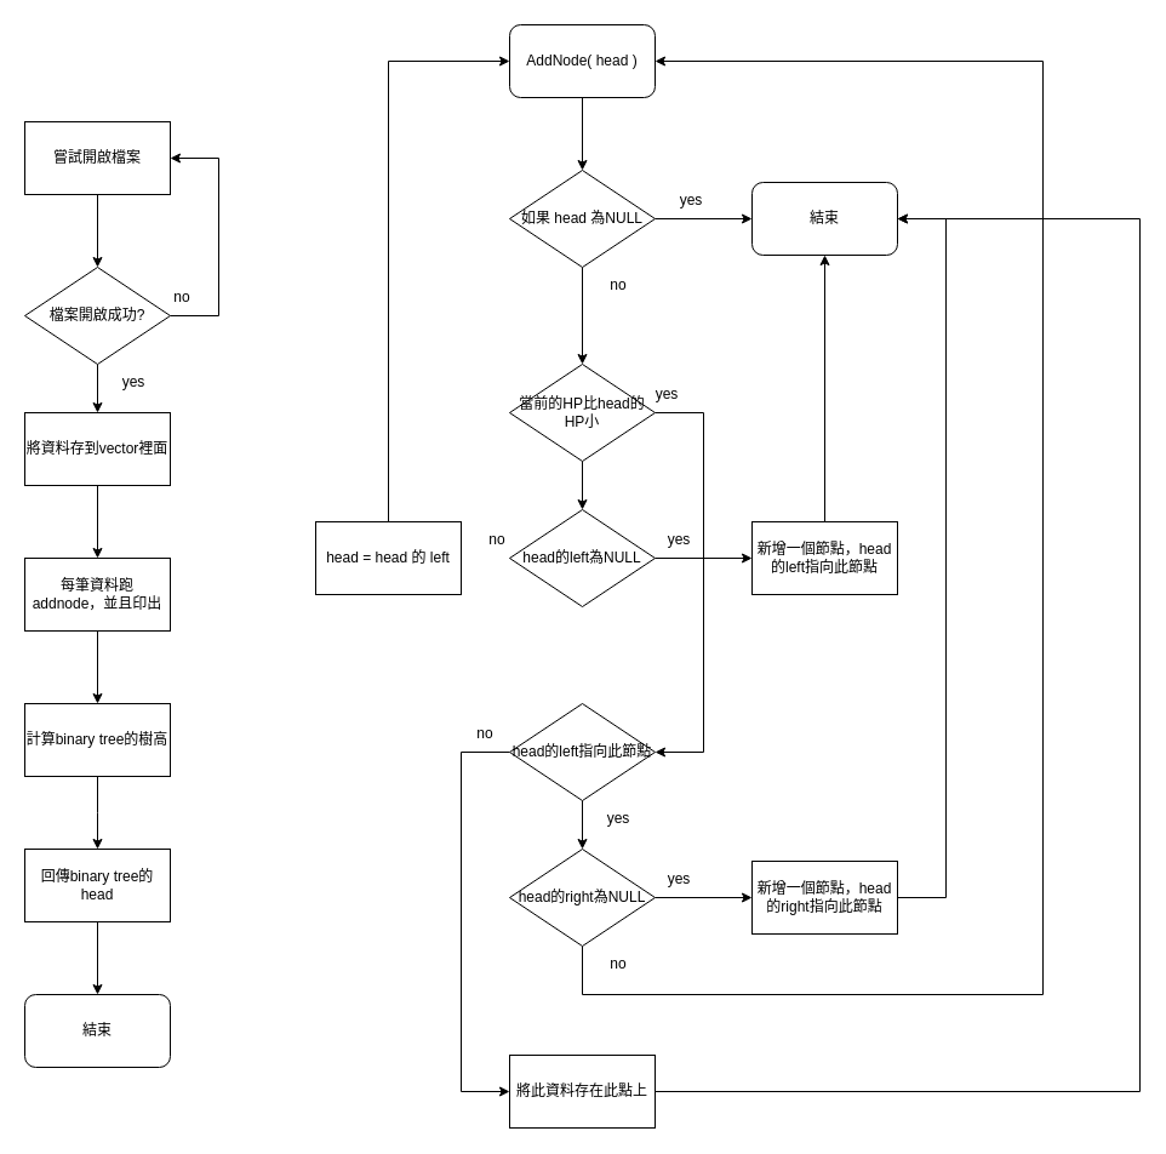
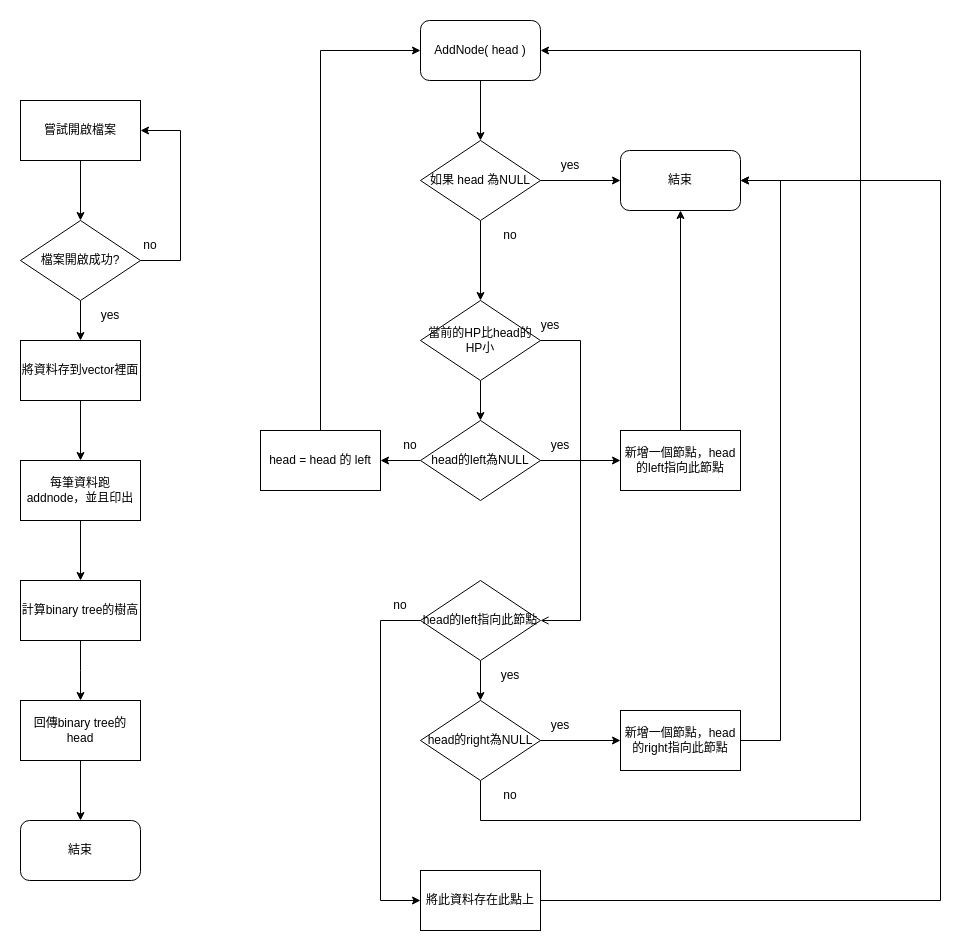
  <mxCell id="0" />
  <mxCell id="1" parent="0" />
  <mxCell id="2" style="edgeStyle=orthogonalEdgeStyle;rounded=0;orthogonalLoop=1;jettySize=auto;html=1;entryX=0.5;entryY=0;entryDx=0;entryDy=0;" parent="1" source="3" target="6" edge="1"><mxGeometry relative="1" as="geometry" /></mxCell>
  <mxCell id="3" value="嘗試開啟檔案" style="rounded=0;whiteSpace=wrap;html=1;" parent="1" vertex="1"><mxGeometry x="20" y="100" width="120" height="60" as="geometry" /></mxCell>
  <mxCell id="4" style="edgeStyle=orthogonalEdgeStyle;rounded=0;orthogonalLoop=1;jettySize=auto;html=1;exitX=1;exitY=0.5;exitDx=0;exitDy=0;entryX=1;entryY=0.5;entryDx=0;entryDy=0;" parent="1" source="6" target="3" edge="1"><mxGeometry relative="1" as="geometry"><Array as="points"><mxPoint x="180" y="260" /><mxPoint x="180" y="130" /></Array></mxGeometry></mxCell>
  <mxCell id="5" value="" style="edgeStyle=orthogonalEdgeStyle;rounded=0;orthogonalLoop=1;jettySize=auto;html=1;" parent="1" source="6" target="8" edge="1"><mxGeometry relative="1" as="geometry" /></mxCell>
  <mxCell id="6" value="檔案開啟成功?" style="rhombus;whiteSpace=wrap;html=1;" parent="1" vertex="1"><mxGeometry x="20" y="220" width="120" height="80" as="geometry" /></mxCell>
  <mxCell id="7" style="edgeStyle=orthogonalEdgeStyle;rounded=0;orthogonalLoop=1;jettySize=auto;html=1;entryX=0.5;entryY=0;entryDx=0;entryDy=0;" parent="1" source="8" target="12" edge="1"><mxGeometry relative="1" as="geometry" /></mxCell>
  <mxCell id="8" value="將資料存到vector裡面" style="whiteSpace=wrap;html=1;" parent="1" vertex="1"><mxGeometry x="20" y="340" width="120" height="60" as="geometry" /></mxCell>
  <mxCell id="9" value="yes" style="text;html=1;strokeColor=none;fillColor=none;align=center;verticalAlign=middle;whiteSpace=wrap;rounded=0;" parent="1" vertex="1"><mxGeometry x="80" y="300" width="60" height="30" as="geometry" /></mxCell>
  <mxCell id="10" value="no" style="text;html=1;strokeColor=none;fillColor=none;align=center;verticalAlign=middle;whiteSpace=wrap;rounded=0;" parent="1" vertex="1"><mxGeometry x="120" y="230" width="60" height="30" as="geometry" /></mxCell>
  <mxCell id="11" style="edgeStyle=orthogonalEdgeStyle;rounded=0;orthogonalLoop=1;jettySize=auto;html=1;entryX=0.5;entryY=0;entryDx=0;entryDy=0;" parent="1" source="12" target="16" edge="1"><mxGeometry relative="1" as="geometry" /></mxCell>
  <mxCell id="12" value="每筆資料跑addnode，並且印出" style="rounded=0;whiteSpace=wrap;html=1;" parent="1" vertex="1"><mxGeometry x="20" y="460" width="120" height="60" as="geometry" /></mxCell>
  <mxCell id="13" style="edgeStyle=orthogonalEdgeStyle;rounded=0;orthogonalLoop=1;jettySize=auto;html=1;entryX=0.5;entryY=0;entryDx=0;entryDy=0;" parent="1" source="14" target="19" edge="1"><mxGeometry relative="1" as="geometry" /></mxCell>
  <mxCell id="14" value="AddNode( head )" style="rounded=1;whiteSpace=wrap;html=1;" parent="1" vertex="1"><mxGeometry x="420" y="20" width="120" height="60" as="geometry" /></mxCell>
  <mxCell id="15" style="edgeStyle=orthogonalEdgeStyle;rounded=0;orthogonalLoop=1;jettySize=auto;html=1;entryX=0.5;entryY=0;entryDx=0;entryDy=0;" parent="1" source="16" edge="1"><mxGeometry relative="1" as="geometry"><mxPoint x="80" y="700" as="targetPoint" /></mxGeometry></mxCell>
  <mxCell id="16" value="計算binary tree的樹高" style="rounded=0;whiteSpace=wrap;html=1;" parent="1" vertex="1"><mxGeometry x="20" y="580" width="120" height="60" as="geometry" /></mxCell>
  <mxCell id="17" style="edgeStyle=orthogonalEdgeStyle;rounded=0;orthogonalLoop=1;jettySize=auto;html=1;entryX=0;entryY=0.5;entryDx=0;entryDy=0;" parent="1" source="19" target="20" edge="1"><mxGeometry relative="1" as="geometry" /></mxCell>
  <mxCell id="18" value="" style="edgeStyle=orthogonalEdgeStyle;rounded=0;orthogonalLoop=1;jettySize=auto;html=1;" parent="1" source="19" target="23" edge="1"><mxGeometry relative="1" as="geometry" /></mxCell>
  <mxCell id="19" value="如果 head 為NULL" style="rhombus;whiteSpace=wrap;html=1;" parent="1" vertex="1"><mxGeometry x="420" y="140" width="120" height="80" as="geometry" /></mxCell>
  <mxCell id="20" value="結束" style="rounded=1;whiteSpace=wrap;html=1;" parent="1" vertex="1"><mxGeometry x="620" y="150" width="120" height="60" as="geometry" /></mxCell>
  <mxCell id="21" value="" style="edgeStyle=orthogonalEdgeStyle;rounded=0;orthogonalLoop=1;jettySize=auto;html=1;" parent="1" source="23" target="26" edge="1"><mxGeometry relative="1" as="geometry" /></mxCell>
- <mxCell id="22" style="edgeStyle=orthogonalEdgeStyle;rounded=0;orthogonalLoop=1;jettySize=auto;html=1;entryX=1;entryY=0.5;entryDx=0;entryDy=0;" parent="1" source="23" target="31" edge="1"><mxGeometry relative="1" as="geometry"><Array as="points"><mxPoint x="580" y="340" /><mxPoint x="580" y="620" /></Array></mxGeometry></mxCell>
+ <mxCell id="22" style="edgeStyle=orthogonalEdgeStyle;rounded=0;orthogonalLoop=1;jettySize=auto;html=1;entryX=1;entryY=0.5;entryDx=0;entryDy=0;endArrow=open;" parent="1" source="23" target="31" edge="1"><mxGeometry relative="1" as="geometry"><Array as="points"><mxPoint x="580" y="340" /><mxPoint x="580" y="620" /></Array></mxGeometry></mxCell>
  <mxCell id="23" value="當前的HP比head的HP小" style="rhombus;whiteSpace=wrap;html=1;" parent="1" vertex="1"><mxGeometry x="420" y="300" width="120" height="80" as="geometry" /></mxCell>
  <mxCell id="24" value="" style="edgeStyle=orthogonalEdgeStyle;rounded=0;orthogonalLoop=1;jettySize=auto;html=1;" parent="1" source="26" target="28" edge="1"><mxGeometry relative="1" as="geometry" /></mxCell>
+ <mxCell id="25" style="edgeStyle=orthogonalEdgeStyle;rounded=0;orthogonalLoop=1;jettySize=auto;html=1;exitX=0;exitY=0.5;exitDx=0;exitDy=0;entryX=1;entryY=0.5;entryDx=0;entryDy=0;" parent="1" source="26" target="39" edge="1"><mxGeometry relative="1" as="geometry" /></mxCell>
  <mxCell id="26" value="head的left為NULL" style="rhombus;whiteSpace=wrap;html=1;" parent="1" vertex="1"><mxGeometry x="420" y="420" width="120" height="80" as="geometry" /></mxCell>
  <mxCell id="27" style="edgeStyle=orthogonalEdgeStyle;rounded=0;orthogonalLoop=1;jettySize=auto;html=1;entryX=0.5;entryY=1;entryDx=0;entryDy=0;" parent="1" source="28" target="20" edge="1"><mxGeometry relative="1" as="geometry" /></mxCell>
  <mxCell id="28" value="新增一個節點，head的left指向此節點" style="whiteSpace=wrap;html=1;" parent="1" vertex="1"><mxGeometry x="620" y="430" width="120" height="60" as="geometry" /></mxCell>
  <mxCell id="29" value="" style="edgeStyle=orthogonalEdgeStyle;rounded=0;orthogonalLoop=1;jettySize=auto;html=1;" parent="1" source="31" target="34" edge="1"><mxGeometry relative="1" as="geometry" /></mxCell>
  <mxCell id="30" value="" style="edgeStyle=orthogonalEdgeStyle;rounded=0;orthogonalLoop=1;jettySize=auto;html=1;entryX=0;entryY=0.5;entryDx=0;entryDy=0;" parent="1" source="31" target="49" edge="1"><mxGeometry relative="1" as="geometry"><mxPoint x="420" y="900" as="targetPoint" /><Array as="points"><mxPoint x="380" y="620" /><mxPoint x="380" y="900" /></Array></mxGeometry></mxCell>
  <mxCell id="31" value="head的left指向此節點" style="rhombus;whiteSpace=wrap;html=1;" parent="1" vertex="1"><mxGeometry x="420" y="580" width="120" height="80" as="geometry" /></mxCell>
  <mxCell id="32" value="" style="edgeStyle=orthogonalEdgeStyle;rounded=0;orthogonalLoop=1;jettySize=auto;html=1;" parent="1" source="34" target="36" edge="1"><mxGeometry relative="1" as="geometry" /></mxCell>
  <mxCell id="33" style="edgeStyle=orthogonalEdgeStyle;rounded=0;orthogonalLoop=1;jettySize=auto;html=1;entryX=1;entryY=0.5;entryDx=0;entryDy=0;" parent="1" source="34" target="14" edge="1"><mxGeometry relative="1" as="geometry"><Array as="points"><mxPoint x="480" y="820" /><mxPoint x="860" y="820" /><mxPoint x="860" y="50" /></Array></mxGeometry></mxCell>
  <mxCell id="34" value="head的right為NULL" style="rhombus;whiteSpace=wrap;html=1;" parent="1" vertex="1"><mxGeometry x="420" y="700" width="120" height="80" as="geometry" /></mxCell>
  <mxCell id="35" style="edgeStyle=orthogonalEdgeStyle;rounded=0;orthogonalLoop=1;jettySize=auto;html=1;entryX=1;entryY=0.5;entryDx=0;entryDy=0;" parent="1" source="36" target="20" edge="1"><mxGeometry relative="1" as="geometry"><Array as="points"><mxPoint x="780" y="740" /><mxPoint x="780" y="180" /></Array></mxGeometry></mxCell>
  <mxCell id="36" value="新增一個節點，head的right指向此節點" style="whiteSpace=wrap;html=1;" parent="1" vertex="1"><mxGeometry x="620" y="710" width="120" height="60" as="geometry" /></mxCell>
  <mxCell id="37" value="no" style="text;html=1;strokeColor=none;fillColor=none;align=center;verticalAlign=middle;whiteSpace=wrap;rounded=0;" parent="1" vertex="1"><mxGeometry x="480" y="220" width="60" height="30" as="geometry" /></mxCell>
  <mxCell id="38" style="edgeStyle=orthogonalEdgeStyle;rounded=0;orthogonalLoop=1;jettySize=auto;html=1;entryX=0;entryY=0.5;entryDx=0;entryDy=0;" parent="1" source="39" target="14" edge="1"><mxGeometry relative="1" as="geometry"><Array as="points"><mxPoint x="320" y="50" /></Array></mxGeometry></mxCell>
  <mxCell id="39" value="head = head 的 left" style="whiteSpace=wrap;html=1;" parent="1" vertex="1"><mxGeometry x="260" y="430" width="120" height="60" as="geometry" /></mxCell>
  <mxCell id="40" value="yes" style="text;html=1;strokeColor=none;fillColor=none;align=center;verticalAlign=middle;whiteSpace=wrap;rounded=0;" parent="1" vertex="1"><mxGeometry x="540" y="150" width="60" height="30" as="geometry" /></mxCell>
  <mxCell id="41" value="no" style="text;html=1;strokeColor=none;fillColor=none;align=center;verticalAlign=middle;whiteSpace=wrap;rounded=0;" parent="1" vertex="1"><mxGeometry x="380" y="430" width="60" height="30" as="geometry" /></mxCell>
  <mxCell id="42" value="yes" style="text;html=1;strokeColor=none;fillColor=none;align=center;verticalAlign=middle;whiteSpace=wrap;rounded=0;" parent="1" vertex="1"><mxGeometry x="520" y="310" width="60" height="30" as="geometry" /></mxCell>
  <mxCell id="43" value="yes" style="text;html=1;strokeColor=none;fillColor=none;align=center;verticalAlign=middle;whiteSpace=wrap;rounded=0;" parent="1" vertex="1"><mxGeometry x="530" y="430" width="60" height="30" as="geometry" /></mxCell>
  <mxCell id="44" value="yes" style="text;html=1;strokeColor=none;fillColor=none;align=center;verticalAlign=middle;whiteSpace=wrap;rounded=0;" parent="1" vertex="1"><mxGeometry x="480" y="660" width="60" height="30" as="geometry" /></mxCell>
  <mxCell id="45" value="no" style="text;html=1;strokeColor=none;fillColor=none;align=center;verticalAlign=middle;whiteSpace=wrap;rounded=0;" parent="1" vertex="1"><mxGeometry x="370" y="590" width="60" height="30" as="geometry" /></mxCell>
  <mxCell id="46" value="yes" style="text;html=1;strokeColor=none;fillColor=none;align=center;verticalAlign=middle;whiteSpace=wrap;rounded=0;" parent="1" vertex="1"><mxGeometry x="530" y="710" width="60" height="30" as="geometry" /></mxCell>
  <mxCell id="47" value="no" style="text;html=1;strokeColor=none;fillColor=none;align=center;verticalAlign=middle;whiteSpace=wrap;rounded=0;" parent="1" vertex="1"><mxGeometry x="480" y="780" width="60" height="30" as="geometry" /></mxCell>
  <mxCell id="48" style="edgeStyle=orthogonalEdgeStyle;rounded=0;orthogonalLoop=1;jettySize=auto;html=1;entryX=1;entryY=0.5;entryDx=0;entryDy=0;" parent="1" source="49" target="20" edge="1"><mxGeometry relative="1" as="geometry"><Array as="points"><mxPoint x="940" y="900" /><mxPoint x="940" y="180" /></Array></mxGeometry></mxCell>
  <mxCell id="49" value="將此資料存在此點上" style="rounded=0;whiteSpace=wrap;html=1;" parent="1" vertex="1"><mxGeometry x="420" y="870" width="120" height="60" as="geometry" /></mxCell>
  <mxCell id="50" style="edgeStyle=orthogonalEdgeStyle;rounded=0;orthogonalLoop=1;jettySize=auto;html=1;entryX=0.5;entryY=0;entryDx=0;entryDy=0;" edge="1" parent="1" source="51" target="52"><mxGeometry relative="1" as="geometry" /></mxCell>
  <mxCell id="51" value="回傳binary tree的head" style="rounded=0;whiteSpace=wrap;html=1;" vertex="1" parent="1"><mxGeometry x="20" y="700" width="120" height="60" as="geometry" /></mxCell>
  <mxCell id="52" value="結束" style="rounded=1;whiteSpace=wrap;html=1;" vertex="1" parent="1"><mxGeometry x="20" y="820" width="120" height="60" as="geometry" /></mxCell>
